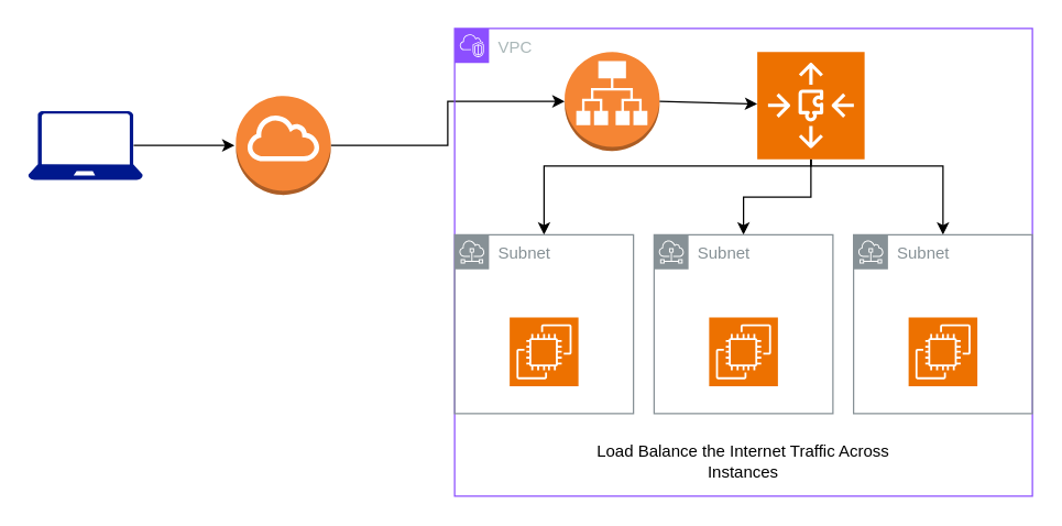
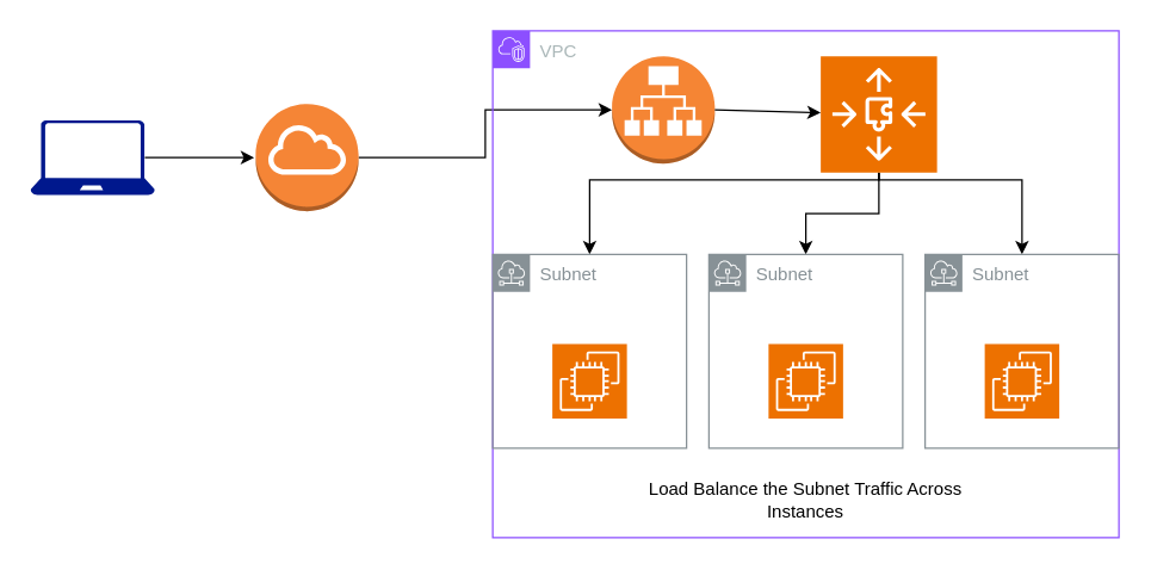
  <mxCell id="0" />
  <mxCell id="1" parent="0" />
  <mxCell id="2" value="" style="sketch=0;aspect=fixed;pointerEvents=1;shadow=0;dashed=0;html=1;strokeColor=none;labelPosition=center;verticalLabelPosition=bottom;verticalAlign=top;align=center;fillColor=#00188D;shape=mxgraph.azure.laptop" vertex="1" parent="1"><mxGeometry x="20" y="80" width="83.33" height="50" as="geometry" /></mxCell>
  <mxCell id="3" value="" style="endArrow=classic;html=1;rounded=0;exitX=0.92;exitY=0.5;exitDx=0;exitDy=0;exitPerimeter=0;" edge="1" parent="1" source="2"><mxGeometry width="50" height="50" relative="1" as="geometry"><mxPoint x="240" y="170" as="sourcePoint" /><mxPoint x="170" y="105" as="targetPoint" /></mxGeometry></mxCell>
  <mxCell id="4" style="edgeStyle=orthogonalEdgeStyle;rounded=0;orthogonalLoop=1;jettySize=auto;html=1;" edge="1" parent="1" source="5" target="7"><mxGeometry relative="1" as="geometry" /></mxCell>
  <mxCell id="5" value="" style="outlineConnect=0;dashed=0;verticalLabelPosition=bottom;verticalAlign=top;align=center;html=1;shape=mxgraph.aws3.internet_gateway;fillColor=#F58536;gradientColor=none;" vertex="1" parent="1"><mxGeometry x="171" y="69" width="69" height="72" as="geometry" /></mxCell>
  <mxCell id="6" value="VPC" style="points=[[0,0],[0.25,0],[0.5,0],[0.75,0],[1,0],[1,0.25],[1,0.5],[1,0.75],[1,1],[0.75,1],[0.5,1],[0.25,1],[0,1],[0,0.75],[0,0.5],[0,0.25]];outlineConnect=0;gradientColor=none;html=1;whiteSpace=wrap;fontSize=12;fontStyle=0;container=1;pointerEvents=0;collapsible=0;recursiveResize=0;shape=mxgraph.aws4.group;grIcon=mxgraph.aws4.group_vpc2;strokeColor=#8C4FFF;fillColor=none;verticalAlign=top;align=left;spacingLeft=30;fontColor=#AAB7B8;dashed=0;" vertex="1" parent="1"><mxGeometry x="330" y="20" width="420" height="340" as="geometry" /></mxCell>
  <mxCell id="7" value="" style="outlineConnect=0;dashed=0;verticalLabelPosition=bottom;verticalAlign=top;align=center;html=1;shape=mxgraph.aws3.application_load_balancer;fillColor=#F58534;gradientColor=none;" vertex="1" parent="6"><mxGeometry x="80" y="17" width="69" height="72" as="geometry" /></mxCell>
  <mxCell id="8" style="edgeStyle=orthogonalEdgeStyle;rounded=0;orthogonalLoop=1;jettySize=auto;html=1;" edge="1" parent="6" source="11" target="15"><mxGeometry relative="1" as="geometry"><Array as="points"><mxPoint x="259" y="100" /><mxPoint x="65" y="100" /></Array></mxGeometry></mxCell>
  <mxCell id="9" value="" style="edgeStyle=orthogonalEdgeStyle;rounded=0;orthogonalLoop=1;jettySize=auto;html=1;" edge="1" parent="6" source="11" target="17"><mxGeometry relative="1" as="geometry"><Array as="points"><mxPoint x="259" y="100" /><mxPoint x="355" y="100" /></Array></mxGeometry></mxCell>
  <mxCell id="10" style="edgeStyle=orthogonalEdgeStyle;rounded=0;orthogonalLoop=1;jettySize=auto;html=1;" edge="1" parent="6" source="11" target="16"><mxGeometry relative="1" as="geometry" /></mxCell>
  <mxCell id="11" value="" style="sketch=0;points=[[0,0,0],[0.25,0,0],[0.5,0,0],[0.75,0,0],[1,0,0],[0,1,0],[0.25,1,0],[0.5,1,0],[0.75,1,0],[1,1,0],[0,0.25,0],[0,0.5,0],[0,0.75,0],[1,0.25,0],[1,0.5,0],[1,0.75,0]];outlineConnect=0;fontColor=#232F3E;fillColor=#ED7100;strokeColor=#ffffff;dashed=0;verticalLabelPosition=bottom;verticalAlign=top;align=center;html=1;fontSize=12;fontStyle=0;aspect=fixed;shape=mxgraph.aws4.resourceIcon;resIcon=mxgraph.aws4.auto_scaling3;" vertex="1" parent="6"><mxGeometry x="220" y="17" width="78" height="78" as="geometry" /></mxCell>
  <mxCell id="12" value="" style="endArrow=classic;html=1;rounded=0;exitX=1;exitY=0.5;exitDx=0;exitDy=0;exitPerimeter=0;" edge="1" parent="6" source="7" target="11"><mxGeometry width="50" height="50" relative="1" as="geometry"><mxPoint x="90" y="160" as="sourcePoint" /><mxPoint x="140" y="85" as="targetPoint" /></mxGeometry></mxCell>
  <mxCell id="13" value="" style="sketch=0;points=[[0,0,0],[0.25,0,0],[0.5,0,0],[0.75,0,0],[1,0,0],[0,1,0],[0.25,1,0],[0.5,1,0],[0.75,1,0],[1,1,0],[0,0.25,0],[0,0.5,0],[0,0.75,0],[1,0.25,0],[1,0.5,0],[1,0.75,0]];outlineConnect=0;fontColor=#232F3E;fillColor=#ED7100;strokeColor=#ffffff;dashed=0;verticalLabelPosition=bottom;verticalAlign=top;align=center;html=1;fontSize=12;fontStyle=0;aspect=fixed;shape=mxgraph.aws4.resourceIcon;resIcon=mxgraph.aws4.ec2;" vertex="1" parent="6"><mxGeometry x="185" y="210" width="50" height="50" as="geometry" /></mxCell>
  <mxCell id="14" value="" style="sketch=0;points=[[0,0,0],[0.25,0,0],[0.5,0,0],[0.75,0,0],[1,0,0],[0,1,0],[0.25,1,0],[0.5,1,0],[0.75,1,0],[1,1,0],[0,0.25,0],[0,0.5,0],[0,0.75,0],[1,0.25,0],[1,0.5,0],[1,0.75,0]];outlineConnect=0;fontColor=#232F3E;fillColor=#ED7100;strokeColor=#ffffff;dashed=0;verticalLabelPosition=bottom;verticalAlign=top;align=center;html=1;fontSize=12;fontStyle=0;aspect=fixed;shape=mxgraph.aws4.resourceIcon;resIcon=mxgraph.aws4.ec2;" vertex="1" parent="6"><mxGeometry x="40" y="210" width="50" height="50" as="geometry" /></mxCell>
  <mxCell id="15" value="Subnet" style="sketch=0;outlineConnect=0;gradientColor=none;html=1;whiteSpace=wrap;fontSize=12;fontStyle=0;shape=mxgraph.aws4.group;grIcon=mxgraph.aws4.group_subnet;strokeColor=#879196;fillColor=none;verticalAlign=top;align=left;spacingLeft=30;fontColor=#879196;dashed=0;" vertex="1" parent="6"><mxGeometry y="150" width="130" height="130" as="geometry" /></mxCell>
  <mxCell id="16" value="Subnet" style="sketch=0;outlineConnect=0;gradientColor=none;html=1;whiteSpace=wrap;fontSize=12;fontStyle=0;shape=mxgraph.aws4.group;grIcon=mxgraph.aws4.group_subnet;strokeColor=#879196;fillColor=none;verticalAlign=top;align=left;spacingLeft=30;fontColor=#879196;dashed=0;" vertex="1" parent="6"><mxGeometry x="145" y="150" width="130" height="130" as="geometry" /></mxCell>
  <mxCell id="17" value="Subnet" style="sketch=0;outlineConnect=0;gradientColor=none;html=1;whiteSpace=wrap;fontSize=12;fontStyle=0;shape=mxgraph.aws4.group;grIcon=mxgraph.aws4.group_subnet;strokeColor=#879196;fillColor=none;verticalAlign=top;align=left;spacingLeft=30;fontColor=#879196;dashed=0;" vertex="1" parent="6"><mxGeometry x="290" y="150" width="130" height="130" as="geometry" /></mxCell>
  <mxCell id="18" value="" style="sketch=0;points=[[0,0,0],[0.25,0,0],[0.5,0,0],[0.75,0,0],[1,0,0],[0,1,0],[0.25,1,0],[0.5,1,0],[0.75,1,0],[1,1,0],[0,0.25,0],[0,0.5,0],[0,0.75,0],[1,0.25,0],[1,0.5,0],[1,0.75,0]];outlineConnect=0;fontColor=#232F3E;fillColor=#ED7100;strokeColor=#ffffff;dashed=0;verticalLabelPosition=bottom;verticalAlign=top;align=center;html=1;fontSize=12;fontStyle=0;aspect=fixed;shape=mxgraph.aws4.resourceIcon;resIcon=mxgraph.aws4.ec2;" vertex="1" parent="6"><mxGeometry x="330" y="210" width="50" height="50" as="geometry" /></mxCell>
- <mxCell id="19" value="Load Balance the Internet Traffic Across Instances" style="text;html=1;align=center;verticalAlign=middle;whiteSpace=wrap;rounded=0;" vertex="1" parent="6"><mxGeometry x="85" y="300" width="250" height="30" as="geometry" /></mxCell>
+ <mxCell id="19" value="Load Balance the Subnet Traffic Across Instances" style="text;html=1;align=center;verticalAlign=middle;whiteSpace=wrap;rounded=0;" vertex="1" parent="6"><mxGeometry x="85" y="300" width="250" height="30" as="geometry" /></mxCell>
